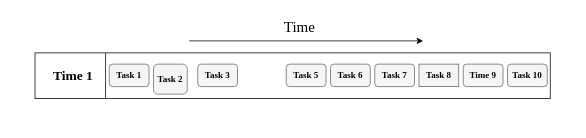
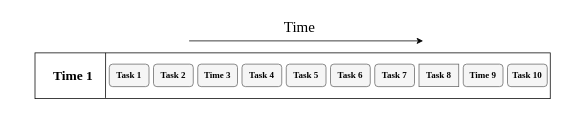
  <mxCell id="0" />
  <mxCell id="1" parent="0" />
  <mxCell id="2" value="" style="rounded=0;whiteSpace=wrap;html=1;fillColor=none;strokeColor=none;" parent="1" vertex="1"><mxGeometry x="20" y="32" width="739" height="130" as="geometry" /></mxCell>
  <mxCell id="3" value="" style="rounded=0;whiteSpace=wrap;html=1;" parent="1" vertex="1"><mxGeometry x="46" y="70" width="687" height="61" as="geometry" /></mxCell>
  <mxCell id="4" value="&lt;font style=&quot;font-size: 18px;&quot; face=&quot;Times New Roman&quot;&gt;&lt;b&gt;Time 1&lt;/b&gt;&lt;br&gt;&lt;/font&gt;" style="text;html=1;strokeColor=none;fillColor=none;align=center;verticalAlign=middle;whiteSpace=wrap;rounded=0;" parent="1" vertex="1"><mxGeometry x="46" y="85" width="102" height="30" as="geometry" /></mxCell>
  <mxCell id="5" value="" style="endArrow=none;html=1;rounded=0;entryX=0.137;entryY=0;entryDx=0;entryDy=0;entryPerimeter=0;" parent="1" edge="1"><mxGeometry width="50" height="50" relative="1" as="geometry"><mxPoint x="140" y="130" as="sourcePoint" /><mxPoint x="140.119" y="70" as="targetPoint" /></mxGeometry></mxCell>
  <mxCell id="6" value="&lt;font face=&quot;Times New Roman&quot;&gt;&lt;span&gt;Task 1&lt;/span&gt;&lt;/font&gt;" style="rounded=1;whiteSpace=wrap;html=1;fillColor=#f5f5f5;fontColor=#000000;strokeColor=#666666;fontStyle=1" parent="1" vertex="1"><mxGeometry x="145" y="85" width="53" height="30" as="geometry" /></mxCell>
- <mxCell id="7" value="&lt;font face=&quot;Times New Roman&quot;&gt;&lt;span&gt;Task 2&lt;/span&gt;&lt;/font&gt;" style="rounded=1;whiteSpace=wrap;html=1;fillColor=#f5f5f5;fontColor=#000000;strokeColor=#666666;fontStyle=1" parent="1" vertex="1"><mxGeometry x="204" y="85" width="45" height="40" as="geometry" /></mxCell>
- <mxCell id="8" value="&lt;font face=&quot;Times New Roman&quot;&gt;&lt;span&gt;Task 3&lt;/span&gt;&lt;/font&gt;" style="rounded=1;whiteSpace=wrap;html=1;fillColor=#f5f5f5;fontColor=#000000;strokeColor=#666666;fontStyle=1" parent="1" vertex="1"><mxGeometry x="263" y="85" width="53" height="30" as="geometry" /></mxCell>
+ <mxCell id="7" value="&lt;font face=&quot;Times New Roman&quot;&gt;&lt;span&gt;Task 2&lt;/span&gt;&lt;/font&gt;" style="rounded=1;whiteSpace=wrap;html=1;fillColor=#f5f5f5;fontColor=#000000;strokeColor=#666666;fontStyle=1" parent="1" vertex="1"><mxGeometry x="204" y="85" width="53" height="30" as="geometry" /></mxCell>
+ <mxCell id="8" value="&lt;font face=&quot;Times New Roman&quot;&gt;&lt;span&gt;Time 3&lt;/span&gt;&lt;/font&gt;" style="rounded=1;whiteSpace=wrap;html=1;fillColor=#f5f5f5;fontColor=#000000;strokeColor=#666666;fontStyle=1" parent="1" vertex="1"><mxGeometry x="263" y="85" width="53" height="30" as="geometry" /></mxCell>
+ <mxCell id="9" value="&lt;span style=&quot;border-color: var(--border-color); font-family: &amp;quot;Times New Roman&amp;quot;;&quot;&gt;Task&lt;/span&gt;&lt;font face=&quot;Times New Roman&quot;&gt;&lt;span&gt;&amp;nbsp;4&lt;/span&gt;&lt;/font&gt;" style="rounded=1;whiteSpace=wrap;html=1;fillColor=#f5f5f5;fontColor=#000000;strokeColor=#666666;fontStyle=1" parent="1" vertex="1"><mxGeometry x="322" y="85" width="53" height="30" as="geometry" /></mxCell>
  <mxCell id="10" value="&lt;span style=&quot;border-color: var(--border-color); font-family: &amp;quot;Times New Roman&amp;quot;;&quot;&gt;Task&lt;/span&gt;&lt;font face=&quot;Times New Roman&quot;&gt;&lt;span&gt;&amp;nbsp;5&lt;/span&gt;&lt;/font&gt;" style="rounded=1;whiteSpace=wrap;html=1;fillColor=#f5f5f5;fontColor=#000000;strokeColor=#666666;fontStyle=1" parent="1" vertex="1"><mxGeometry x="381" y="85" width="53" height="30" as="geometry" /></mxCell>
  <mxCell id="11" value="&lt;span style=&quot;border-color: var(--border-color); font-family: &amp;quot;Times New Roman&amp;quot;;&quot;&gt;Task&lt;/span&gt;&lt;font face=&quot;Times New Roman&quot;&gt;&lt;span&gt;&amp;nbsp;6&lt;/span&gt;&lt;/font&gt;" style="rounded=1;whiteSpace=wrap;html=1;fillColor=#f5f5f5;fontColor=#000000;strokeColor=#666666;fontStyle=1" parent="1" vertex="1"><mxGeometry x="440" y="85" width="53" height="30" as="geometry" /></mxCell>
  <mxCell id="12" value="&lt;span style=&quot;border-color: var(--border-color); font-family: &amp;quot;Times New Roman&amp;quot;;&quot;&gt;Task&lt;/span&gt;&lt;font face=&quot;Times New Roman&quot;&gt;&lt;span&gt;&amp;nbsp;7&lt;/span&gt;&lt;/font&gt;" style="rounded=1;whiteSpace=wrap;html=1;fillColor=#f5f5f5;fontColor=#000000;strokeColor=#666666;fontStyle=1" parent="1" vertex="1"><mxGeometry x="499" y="85" width="53" height="30" as="geometry" /></mxCell>
  <mxCell id="13" value="&lt;span style=&quot;border-color: var(--border-color); font-family: &amp;quot;Times New Roman&amp;quot;;&quot;&gt;Task&lt;/span&gt;&lt;font face=&quot;Times New Roman&quot;&gt;&lt;span&gt;&amp;nbsp;8&lt;/span&gt;&lt;/font&gt;" style="whiteSpace=wrap;html=1;fillColor=#f5f5f5;fontColor=#000000;strokeColor=#666666;fontStyle=1;rounded=0;" parent="1" vertex="1"><mxGeometry x="558" y="85" width="53" height="30" as="geometry" /></mxCell>
  <mxCell id="14" value="&lt;span style=&quot;border-color: var(--border-color); font-family: &amp;quot;Times New Roman&amp;quot;;&quot;&gt;Time&lt;/span&gt;&lt;font face=&quot;Times New Roman&quot;&gt;&lt;span&gt;&amp;nbsp;9&lt;/span&gt;&lt;/font&gt;" style="rounded=1;whiteSpace=wrap;html=1;fillColor=#f5f5f5;fontColor=#000000;strokeColor=#666666;fontStyle=1" parent="1" vertex="1"><mxGeometry x="617" y="85" width="53" height="30" as="geometry" /></mxCell>
  <mxCell id="15" value="&lt;span style=&quot;border-color: var(--border-color); font-family: &amp;quot;Times New Roman&amp;quot;;&quot;&gt;Task&lt;/span&gt;&lt;font face=&quot;Times New Roman&quot;&gt;&lt;span&gt;&amp;nbsp;10&lt;/span&gt;&lt;/font&gt;" style="rounded=1;whiteSpace=wrap;html=1;fillColor=#f5f5f5;fontColor=#000000;strokeColor=#666666;fontStyle=1" parent="1" vertex="1"><mxGeometry x="676" y="85" width="53" height="30" as="geometry" /></mxCell>
  <mxCell id="16" value="Time" style="text;html=1;strokeColor=none;fillColor=none;align=center;verticalAlign=middle;whiteSpace=wrap;rounded=0;fontFamily=Times New Roman;fontSize=20;horizontal=1;" parent="1" vertex="1"><mxGeometry x="368.5" y="20" width="60" height="30" as="geometry" /></mxCell>
  <mxCell id="17" value="" style="endArrow=classic;html=1;rounded=0;fontSize=24;fontFamily=Times New Roman;" parent="1" edge="1"><mxGeometry width="50" height="50" relative="1" as="geometry"><mxPoint x="251.5" y="54" as="sourcePoint" /><mxPoint x="563.5" y="54" as="targetPoint" /></mxGeometry></mxCell>
